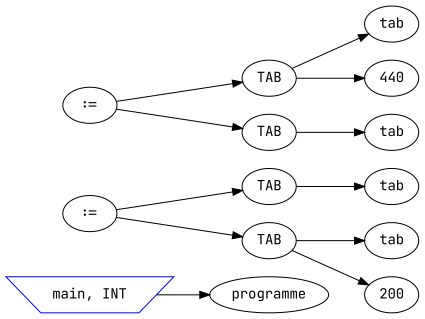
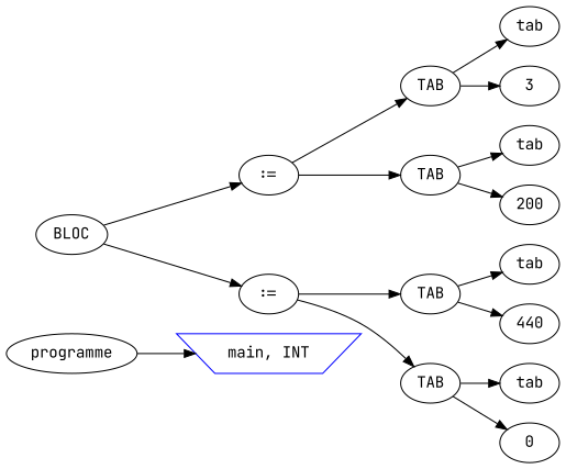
  digraph {
    fontname="JetBrains Mono"
    rankdir=LR
    node [fontname="JetBrains Mono"]
    edge [fontname="JetBrains Mono"]
    n1 [label=programme]
    n2 [color=blue label="main, INT" shape=invtrapezium]
+   n3 [label=BLOC]
    n4 [label=":="]
    n5 [label=":="]
    n6 [label=TAB]
    n7 [label=TAB]
    n8 [label=TAB]
    n9 [label=TAB]
    n10 [label=tab]
+   n11 [label=3]
    n12 [label=tab]
    n13 [label=200]
    n14 [label=tab]
    n15 [label=440]
    n16 [label=tab]
-   n2 -> n1
+   n17 [label=0]
+   n1 -> n2
+   n3 -> n4
+   n3 -> n5
    n4 -> n6
    n4 -> n7
    n5 -> n8
    n5 -> n9
    n6 -> n10
+   n6 -> n11
    n7 -> n12
    n7 -> n13
    n8 -> n14
    n8 -> n15
    n9 -> n16
+   n9 -> n17
  }
